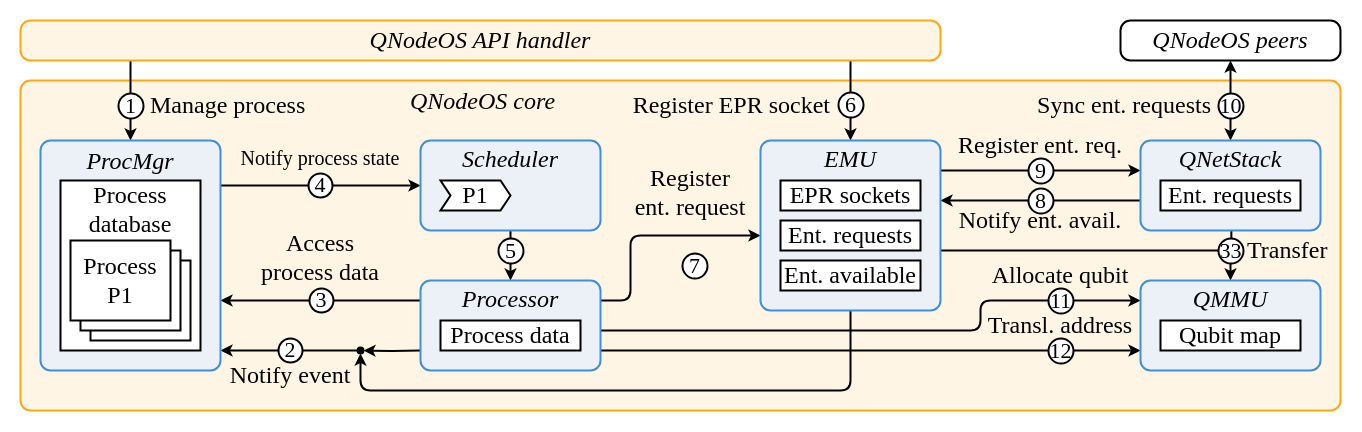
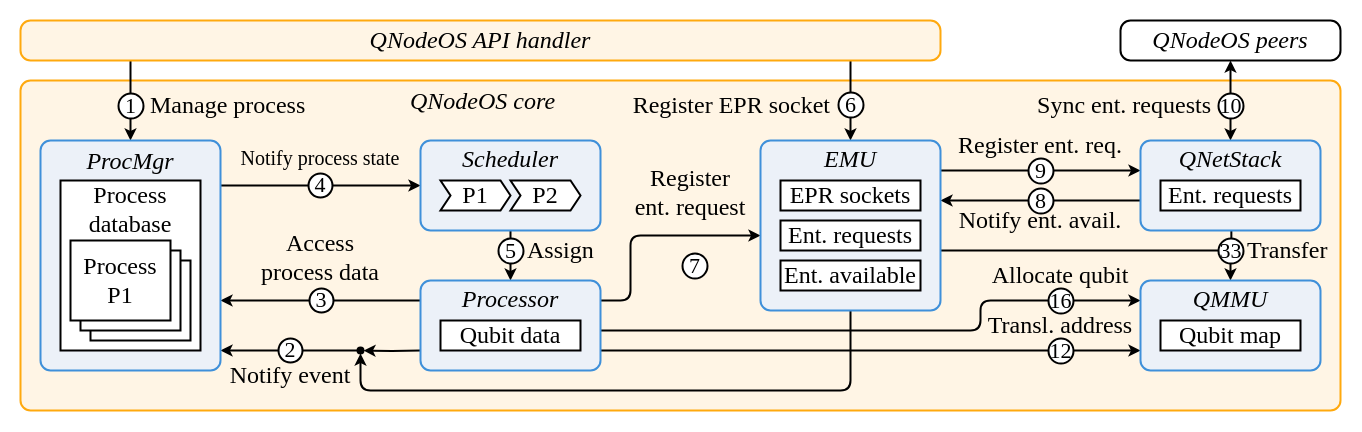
  <mxCell id="0" />
  <mxCell id="1" parent="0" />
  <mxCell id="2" value="QNodeOS core" style="rounded=1;whiteSpace=wrap;html=1;strokeWidth=2;fontFamily=Times New Roman;fontSize=24;align=center;verticalAlign=top;spacingRight=395;spacingLeft=0;spacingTop=2;spacing=0;absoluteArcSize=1;arcSize=20;fontStyle=2;fillColor=#FFF5E5;strokeColor=#FFA90E;" parent="1" vertex="1"><mxGeometry x="20" y="80" width="1320" height="330" as="geometry" /></mxCell>
  <mxCell id="3" value="" style="endArrow=classic;html=1;strokeWidth=2;arcSize=20;" parent="1" edge="1"><mxGeometry width="50" height="50" relative="1" as="geometry"><mxPoint x="600" y="330" as="sourcePoint" /><mxPoint x="1140" y="300" as="targetPoint" /><Array as="points"><mxPoint x="980" y="330" /><mxPoint x="980" y="300" /></Array></mxGeometry></mxCell>
  <mxCell id="4" style="edgeStyle=orthogonalEdgeStyle;rounded=0;orthogonalLoop=1;jettySize=auto;html=1;entryX=0;entryY=0.5;entryDx=0;entryDy=0;strokeWidth=2;fontSize=20;arcSize=40;" parent="1" edge="1"><mxGeometry relative="1" as="geometry"><mxPoint x="220" y="185" as="sourcePoint" /><mxPoint x="420" y="185" as="targetPoint" /></mxGeometry></mxCell>
  <mxCell id="5" style="edgeStyle=orthogonalEdgeStyle;rounded=0;orthogonalLoop=1;jettySize=auto;html=1;entryX=0;entryY=0.5;entryDx=0;entryDy=0;strokeWidth=2;fontSize=20;arcSize=40;" parent="1" edge="1"><mxGeometry relative="1" as="geometry"><mxPoint x="420" y="300" as="sourcePoint" /><mxPoint x="220" y="300" as="targetPoint" /></mxGeometry></mxCell>
  <mxCell id="6" style="edgeStyle=orthogonalEdgeStyle;rounded=0;orthogonalLoop=1;jettySize=auto;html=1;entryX=0;entryY=0.5;entryDx=0;entryDy=0;strokeWidth=2;fontSize=20;exitX=0;exitY=0.5;exitDx=0;exitDy=0;arcSize=40;" parent="1" source="26" edge="1"><mxGeometry relative="1" as="geometry"><mxPoint x="350" y="350" as="sourcePoint" /><mxPoint x="220" y="350" as="targetPoint" /></mxGeometry></mxCell>
  <mxCell id="7" style="edgeStyle=orthogonalEdgeStyle;rounded=0;orthogonalLoop=1;jettySize=auto;html=1;strokeWidth=2;fontSize=20;arcSize=40;" parent="1" edge="1"><mxGeometry relative="1" as="geometry"><mxPoint x="600" y="350" as="sourcePoint" /><mxPoint x="1140" y="350" as="targetPoint" /></mxGeometry></mxCell>
  <mxCell id="8" style="edgeStyle=orthogonalEdgeStyle;rounded=1;orthogonalLoop=1;jettySize=auto;html=1;exitX=0.5;exitY=1;exitDx=0;exitDy=0;entryX=0.5;entryY=1;entryDx=0;entryDy=0;endArrow=classic;endFill=1;strokeWidth=2;arcSize=20;" parent="1" source="55" target="26" edge="1"><mxGeometry relative="1" as="geometry"><Array as="points"><mxPoint x="850" y="390" /><mxPoint x="360" y="390" /></Array></mxGeometry></mxCell>
  <mxCell id="9" style="edgeStyle=orthogonalEdgeStyle;rounded=0;orthogonalLoop=1;jettySize=auto;html=1;entryX=0;entryY=0.5;entryDx=0;entryDy=0;strokeWidth=2;fontSize=20;arcSize=40;" parent="1" edge="1"><mxGeometry relative="1" as="geometry"><mxPoint x="940" y="170" as="sourcePoint" /><mxPoint x="1140" y="170" as="targetPoint" /></mxGeometry></mxCell>
  <mxCell id="10" style="edgeStyle=orthogonalEdgeStyle;rounded=0;orthogonalLoop=1;jettySize=auto;html=1;entryX=0;entryY=0.5;entryDx=0;entryDy=0;strokeWidth=2;fontSize=20;arcSize=40;" parent="1" edge="1"><mxGeometry relative="1" as="geometry"><mxPoint x="1140" y="200" as="sourcePoint" /><mxPoint x="940" y="200" as="targetPoint" /></mxGeometry></mxCell>
  <mxCell id="11" style="edgeStyle=orthogonalEdgeStyle;rounded=1;orthogonalLoop=1;jettySize=auto;html=1;exitX=0.5;exitY=1;exitDx=0;exitDy=0;strokeColor=#000000;strokeWidth=2;fontSize=20;fontColor=#000000;arcSize=20;" parent="1" edge="1"><mxGeometry relative="1" as="geometry"><mxPoint x="600" y="300" as="sourcePoint" /><mxPoint x="760" y="235" as="targetPoint" /><Array as="points"><mxPoint x="630" y="300" /><mxPoint x="630" y="235" /></Array></mxGeometry></mxCell>
  <mxCell id="12" style="edgeStyle=orthogonalEdgeStyle;rounded=1;orthogonalLoop=1;jettySize=auto;html=1;entryX=0.5;entryY=0;entryDx=0;entryDy=0;strokeColor=#000000;strokeWidth=2;fontSize=20;fontColor=#000000;arcSize=20;" parent="1" edge="1"><mxGeometry relative="1" as="geometry"><mxPoint x="940" y="250" as="sourcePoint" /><mxPoint x="1230" y="280" as="targetPoint" /><Array as="points"><mxPoint x="960" y="250" /><mxPoint x="1230" y="250" /></Array></mxGeometry></mxCell>
  <mxCell id="13" style="edgeStyle=orthogonalEdgeStyle;rounded=0;orthogonalLoop=1;jettySize=auto;html=1;strokeWidth=2;fontSize=20;entryX=1;entryY=0.5;entryDx=0;entryDy=0;arcSize=40;" parent="1" target="26" edge="1"><mxGeometry relative="1" as="geometry"><mxPoint x="420" y="350" as="sourcePoint" /><mxPoint x="370" y="350" as="targetPoint" /></mxGeometry></mxCell>
  <mxCell id="14" style="edgeStyle=orthogonalEdgeStyle;rounded=0;orthogonalLoop=1;jettySize=auto;html=1;entryX=0.5;entryY=0;entryDx=0;entryDy=0;strokeColor=#000000;strokeWidth=2;fontSize=20;fontColor=#000000;arcSize=40;" parent="1" edge="1"><mxGeometry relative="1" as="geometry"><mxPoint x="130" y="60" as="sourcePoint" /><mxPoint x="130" y="140" as="targetPoint" /><Array as="points"><mxPoint x="130" y="130" /><mxPoint x="130" y="130" /></Array></mxGeometry></mxCell>
  <mxCell id="15" style="edgeStyle=orthogonalEdgeStyle;rounded=0;orthogonalLoop=1;jettySize=auto;html=1;entryX=0.5;entryY=0;entryDx=0;entryDy=0;strokeColor=#000000;strokeWidth=2;fontSize=20;fontColor=#000000;arcSize=40;" parent="1" edge="1"><mxGeometry relative="1" as="geometry"><mxPoint x="850" y="60" as="sourcePoint" /><mxPoint x="850" y="140" as="targetPoint" /><Array as="points"><mxPoint x="850" y="130" /><mxPoint x="850" y="130" /></Array></mxGeometry></mxCell>
  <mxCell id="16" style="edgeStyle=orthogonalEdgeStyle;rounded=0;orthogonalLoop=1;jettySize=auto;html=1;entryX=0.5;entryY=0;entryDx=0;entryDy=0;strokeColor=#000000;strokeWidth=2;fontSize=20;fontColor=#000000;startArrow=classic;startFill=1;arcSize=40;" parent="1" edge="1"><mxGeometry relative="1" as="geometry"><mxPoint x="1230" y="60" as="sourcePoint" /><mxPoint x="1230" y="140" as="targetPoint" /><Array as="points"><mxPoint x="1230" y="130" /><mxPoint x="1230" y="130" /></Array></mxGeometry></mxCell>
  <mxCell id="17" style="edgeStyle=orthogonalEdgeStyle;rounded=0;orthogonalLoop=1;jettySize=auto;html=1;entryX=0.5;entryY=0;entryDx=0;entryDy=0;strokeColor=#000000;strokeWidth=2;fontSize=20;fontColor=#000000;" parent="1" edge="1"><mxGeometry relative="1" as="geometry"><mxPoint x="510" y="230" as="sourcePoint" /><mxPoint x="510" y="280" as="targetPoint" /><Array as="points"><mxPoint x="510" y="270" /><mxPoint x="510" y="270" /></Array></mxGeometry></mxCell>
+ <mxCell id="18" value="Assign" style="text;html=1;strokeColor=none;fillColor=none;align=left;verticalAlign=middle;whiteSpace=wrap;rounded=0;fontSize=24;fontColor=#000000;fontFamily=Times New Roman;" parent="1" vertex="1"><mxGeometry x="525" y="230" width="75" height="40" as="geometry" /></mxCell>
  <mxCell id="19" value="Notify process state" style="text;html=1;strokeColor=none;fillColor=none;align=center;verticalAlign=middle;whiteSpace=wrap;rounded=0;fontSize=20;fontColor=#000000;fontFamily=Times New Roman;spacing=0;" parent="1" vertex="1"><mxGeometry x="220" y="137" width="200" height="40" as="geometry" /></mxCell>
  <mxCell id="20" value="Access process data" style="text;html=1;strokeColor=none;fillColor=none;align=center;verticalAlign=middle;whiteSpace=wrap;rounded=0;fontSize=24;fontColor=#000000;fontFamily=Times New Roman;spacing=0;" parent="1" vertex="1"><mxGeometry x="250" y="224" width="140" height="65" as="geometry" /></mxCell>
  <mxCell id="21" value="Notify event" style="text;html=1;strokeColor=none;fillColor=none;align=center;verticalAlign=middle;whiteSpace=wrap;rounded=0;fontSize=24;fontColor=#000000;fontFamily=Times New Roman;spacing=0;" parent="1" vertex="1"><mxGeometry x="220" y="357" width="140" height="35" as="geometry" /></mxCell>
  <mxCell id="22" value="Register&lt;br style=&quot;font-size: 24px;&quot;&gt;ent. request" style="text;html=1;strokeColor=none;fillColor=none;align=center;verticalAlign=middle;whiteSpace=wrap;rounded=0;fontSize=24;fontColor=#000000;fontFamily=Times New Roman;spacing=0;" parent="1" vertex="1"><mxGeometry x="630" y="167" width="120" height="50" as="geometry" /></mxCell>
  <mxCell id="23" value="Register ent. req." style="text;html=1;strokeColor=none;fillColor=none;align=center;verticalAlign=middle;whiteSpace=wrap;rounded=0;fontSize=24;fontColor=#000000;fontFamily=Times New Roman;spacing=0;" parent="1" vertex="1"><mxGeometry x="940" y="135" width="200" height="20" as="geometry" /></mxCell>
  <mxCell id="24" value="Notify ent. avail." style="text;html=1;strokeColor=none;fillColor=none;align=center;verticalAlign=middle;whiteSpace=wrap;rounded=0;fontSize=24;fontColor=#000000;fontFamily=Times New Roman;spacing=0;" parent="1" vertex="1"><mxGeometry x="940" y="200" width="200" height="40" as="geometry" /></mxCell>
  <mxCell id="25" value="Transfer" style="text;html=1;strokeColor=none;fillColor=none;align=left;verticalAlign=middle;whiteSpace=wrap;rounded=0;fontSize=24;fontColor=#000000;fontFamily=Times New Roman;" parent="1" vertex="1"><mxGeometry x="1245" y="230" width="75" height="40" as="geometry" /></mxCell>
  <mxCell id="26" value="" style="ellipse;whiteSpace=wrap;html=1;align=left;strokeWidth=2;fillColor=#000000;" parent="1" vertex="1"><mxGeometry x="357" y="347" width="6" height="6" as="geometry" /></mxCell>
  <mxCell id="27" value="Manage process" style="text;html=1;strokeColor=none;fillColor=none;align=left;verticalAlign=middle;whiteSpace=wrap;rounded=0;fontSize=24;fontColor=#000000;fontFamily=Times New Roman;" parent="1" vertex="1"><mxGeometry x="148" y="90" width="175" height="30" as="geometry" /></mxCell>
  <mxCell id="28" value="Register EPR socket" style="text;html=1;strokeColor=none;fillColor=none;align=right;verticalAlign=middle;whiteSpace=wrap;rounded=0;fontSize=24;fontColor=#000000;fontFamily=Times New Roman;" parent="1" vertex="1"><mxGeometry x="627" y="90" width="205" height="30" as="geometry" /></mxCell>
  <mxCell id="29" value="6" style="ellipse;whiteSpace=wrap;html=1;aspect=fixed;align=center;strokeWidth=2;spacing=0;fontFamily=Times New Roman;fontSize=22;fontStyle=0" parent="1" vertex="1"><mxGeometry x="838" y="92" width="25" height="25" as="geometry" /></mxCell>
  <mxCell id="30" value="4" style="ellipse;whiteSpace=wrap;html=1;aspect=fixed;align=center;strokeWidth=2;spacing=0;fontFamily=Times New Roman;fontSize=22;fontStyle=0" parent="1" vertex="1"><mxGeometry x="308" y="173" width="24" height="24" as="geometry" /></mxCell>
  <mxCell id="31" value="5" style="ellipse;whiteSpace=wrap;html=1;aspect=fixed;align=center;strokeWidth=2;spacing=0;fontFamily=Times New Roman;fontSize=22;fontStyle=0" parent="1" vertex="1"><mxGeometry x="498" y="238" width="25" height="25" as="geometry" /></mxCell>
  <mxCell id="32" value="3" style="ellipse;whiteSpace=wrap;html=1;aspect=fixed;align=center;strokeWidth=2;spacing=0;fontFamily=Times New Roman;fontSize=22;fontStyle=0" parent="1" vertex="1"><mxGeometry x="309" y="288" width="24" height="24" as="geometry" /></mxCell>
  <mxCell id="33" value="7" style="ellipse;whiteSpace=wrap;html=1;aspect=fixed;align=center;strokeWidth=2;spacing=0;fontFamily=Times New Roman;fontSize=22;fontStyle=0" parent="1" vertex="1"><mxGeometry x="682" y="253" width="25" height="25" as="geometry" /></mxCell>
  <mxCell id="34" value="2" style="ellipse;whiteSpace=wrap;html=1;aspect=fixed;align=center;strokeWidth=2;spacing=0;fontFamily=Times New Roman;fontSize=22;fontStyle=0" parent="1" vertex="1"><mxGeometry x="278" y="338" width="24" height="24" as="geometry" /></mxCell>
  <mxCell id="35" value="9" style="ellipse;whiteSpace=wrap;html=1;aspect=fixed;align=center;strokeWidth=2;spacing=0;fontFamily=Times New Roman;fontSize=22;fontStyle=0" parent="1" vertex="1"><mxGeometry x="1028" y="158" width="25" height="25" as="geometry" /></mxCell>
  <mxCell id="36" value="12" style="ellipse;whiteSpace=wrap;html=1;aspect=fixed;align=center;strokeWidth=2;spacing=0;fontFamily=Times New Roman;fontSize=22;fontStyle=0" parent="1" vertex="1"><mxGeometry x="1048" y="338" width="25" height="25" as="geometry" /></mxCell>
  <mxCell id="37" value="8" style="ellipse;whiteSpace=wrap;html=1;aspect=fixed;align=center;strokeWidth=2;spacing=0;fontFamily=Times New Roman;fontSize=22;fontStyle=0" parent="1" vertex="1"><mxGeometry x="1028" y="188" width="25" height="25" as="geometry" /></mxCell>
  <mxCell id="38" value="" style="endArrow=none;html=1;rounded=0;fontSize=22;strokeWidth=2;" edge="1" parent="1"><mxGeometry width="50" height="50" relative="1" as="geometry"><mxPoint x="1230.86" y="230.5" as="sourcePoint" /><mxPoint x="1230.86" y="240.5" as="targetPoint" /></mxGeometry></mxCell>
  <mxCell id="39" value="33" style="ellipse;whiteSpace=wrap;html=1;aspect=fixed;align=center;strokeWidth=2;spacing=0;fontFamily=Times New Roman;fontSize=22;fontStyle=0" parent="1" vertex="1"><mxGeometry x="1218" y="238" width="25" height="25" as="geometry" /></mxCell>
  <mxCell id="40" value="1" style="ellipse;whiteSpace=wrap;html=1;aspect=fixed;align=center;strokeWidth=2;spacing=0;fontFamily=Times New Roman;fontSize=22;fontStyle=0" parent="1" vertex="1"><mxGeometry x="118" y="93" width="25" height="25" as="geometry" /></mxCell>
  <mxCell id="41" value="ProcMgr" style="rounded=1;whiteSpace=wrap;html=1;strokeWidth=2;fontFamily=Times New Roman;fontSize=24;align=center;verticalAlign=top;spacingRight=0;spacingLeft=0;spacingTop=2;spacing=0;absoluteArcSize=1;arcSize=20;fontStyle=2;fillColor=#ECF1F8;strokeColor=#3F90DA;" parent="1" vertex="1"><mxGeometry x="40" y="140" width="180" height="230" as="geometry" /></mxCell>
  <mxCell id="42" value="Process&lt;br style=&quot;font-size: 24px;&quot;&gt;database" style="rounded=0;whiteSpace=wrap;html=1;strokeWidth=2;fontFamily=Times New Roman;fontSize=24;align=center;verticalAlign=top;spacingRight=0;spacingLeft=0;spacingTop=-4;spacing=0;" parent="1" vertex="1"><mxGeometry x="60" y="180" width="140" height="170" as="geometry" /></mxCell>
  <mxCell id="43" value="P1" style="rounded=0;whiteSpace=wrap;html=1;strokeWidth=2;fontFamily=Times New Roman;fontSize=20;align=center;" parent="1" vertex="1"><mxGeometry x="90" y="260" width="100" height="80" as="geometry" /></mxCell>
  <mxCell id="44" value="P1" style="rounded=0;whiteSpace=wrap;html=1;strokeWidth=2;fontFamily=Times New Roman;fontSize=20;align=center;" parent="1" vertex="1"><mxGeometry x="80" y="250" width="100" height="80" as="geometry" /></mxCell>
  <mxCell id="45" value="Process&lt;br style=&quot;font-size: 24px;&quot;&gt;P1" style="rounded=0;whiteSpace=wrap;html=1;strokeWidth=2;fontFamily=Times New Roman;fontSize=24;align=center;" parent="1" vertex="1"><mxGeometry x="70" y="240" width="100" height="80" as="geometry" /></mxCell>
  <mxCell id="46" value="Sync ent. requests" style="text;html=1;strokeColor=none;fillColor=none;align=right;verticalAlign=middle;whiteSpace=wrap;rounded=0;fontSize=24;fontColor=#000000;fontFamily=Times New Roman;" parent="1" vertex="1"><mxGeometry x="1008" y="90" width="205" height="30" as="geometry" /></mxCell>
  <mxCell id="47" value="10" style="ellipse;whiteSpace=wrap;html=1;aspect=fixed;align=center;strokeWidth=2;spacing=0;fontFamily=Times New Roman;fontSize=22;fontStyle=0" parent="1" vertex="1"><mxGeometry x="1218" y="93" width="25" height="25" as="geometry" /></mxCell>
  <mxCell id="48" value="Allocate qubit" style="text;html=1;strokeColor=none;fillColor=none;align=center;verticalAlign=middle;whiteSpace=wrap;rounded=0;fontSize=24;fontColor=#000000;fontFamily=Times New Roman;spacing=0;" parent="1" vertex="1"><mxGeometry x="980" y="255" width="160" height="40" as="geometry" /></mxCell>
  <mxCell id="49" value="Transl. address" style="text;html=1;strokeColor=none;fillColor=none;align=center;verticalAlign=middle;whiteSpace=wrap;rounded=0;fontSize=24;fontColor=#000000;fontFamily=Times New Roman;spacing=0;" parent="1" vertex="1"><mxGeometry x="980" y="305" width="160" height="40" as="geometry" /></mxCell>
- <mxCell id="50" value="11" style="ellipse;whiteSpace=wrap;html=1;aspect=fixed;align=center;strokeWidth=2;spacing=0;fontFamily=Times New Roman;fontSize=22;fontStyle=0" parent="1" vertex="1"><mxGeometry x="1048" y="288" width="25" height="25" as="geometry" /></mxCell>
+ <mxCell id="50" value="16" style="ellipse;whiteSpace=wrap;html=1;aspect=fixed;align=center;strokeWidth=2;spacing=0;fontFamily=Times New Roman;fontSize=22;fontStyle=0" parent="1" vertex="1"><mxGeometry x="1048" y="288" width="25" height="25" as="geometry" /></mxCell>
  <mxCell id="51" value="QMMU" style="rounded=1;whiteSpace=wrap;html=1;strokeWidth=2;fontFamily=Times New Roman;fontSize=24;align=center;verticalAlign=top;spacingRight=0;spacingLeft=0;spacingTop=0;spacing=0;absoluteArcSize=1;arcSize=20;fontStyle=2;fillColor=#ECF1F8;strokeColor=#3F90DA;" parent="1" vertex="1"><mxGeometry x="1140" y="280" width="180" height="90" as="geometry" /></mxCell>
  <mxCell id="52" value="Qubit map" style="rounded=0;whiteSpace=wrap;html=1;strokeWidth=2;fontFamily=Times New Roman;fontSize=24;align=center;verticalAlign=middle;spacingRight=0;spacingLeft=0;spacingTop=0;spacing=0;" parent="1" vertex="1"><mxGeometry x="1160" y="320" width="140" height="30" as="geometry" /></mxCell>
  <mxCell id="53" value="QNetStack" style="rounded=1;whiteSpace=wrap;html=1;strokeWidth=2;fontFamily=Times New Roman;fontSize=24;align=center;verticalAlign=top;spacingRight=0;spacingLeft=0;spacingTop=0;spacing=0;absoluteArcSize=1;arcSize=20;fontStyle=2;fillColor=#ECF1F8;strokeColor=#3F90DA;" parent="1" vertex="1"><mxGeometry x="1140" y="140" width="180" height="90" as="geometry" /></mxCell>
  <mxCell id="54" value="Ent. requests" style="rounded=0;whiteSpace=wrap;html=1;strokeWidth=2;fontFamily=Times New Roman;fontSize=24;align=center;verticalAlign=middle;spacingRight=0;spacingLeft=0;spacingTop=0;spacing=0;" parent="1" vertex="1"><mxGeometry x="1160" y="180" width="140" height="30" as="geometry" /></mxCell>
  <mxCell id="55" value="EMU" style="rounded=1;whiteSpace=wrap;html=1;strokeWidth=2;fontFamily=Times New Roman;fontSize=24;align=center;verticalAlign=top;spacingRight=0;spacingLeft=0;spacingTop=0;spacing=0;absoluteArcSize=1;arcSize=20;fontStyle=2;fillColor=#ECF1F8;strokeColor=#3F90DA;" parent="1" vertex="1"><mxGeometry x="760" y="140" width="180" height="170" as="geometry" /></mxCell>
  <mxCell id="56" value="EPR sockets" style="rounded=0;whiteSpace=wrap;html=1;strokeWidth=2;fontFamily=Times New Roman;fontSize=24;align=center;verticalAlign=middle;spacingRight=0;spacingLeft=0;spacingTop=0;spacing=0;" parent="1" vertex="1"><mxGeometry x="780" y="180" width="140" height="30" as="geometry" /></mxCell>
  <mxCell id="57" value="Ent. requests" style="rounded=0;whiteSpace=wrap;html=1;strokeWidth=2;fontFamily=Times New Roman;fontSize=24;align=center;verticalAlign=middle;spacingRight=0;spacingLeft=0;spacingTop=0;spacing=0;" parent="1" vertex="1"><mxGeometry x="780" y="220" width="140" height="30" as="geometry" /></mxCell>
  <mxCell id="58" value="Ent. available" style="rounded=0;whiteSpace=wrap;html=1;strokeWidth=2;fontFamily=Times New Roman;fontSize=24;align=center;verticalAlign=middle;spacingRight=0;spacingLeft=0;spacingTop=0;spacing=0;" parent="1" vertex="1"><mxGeometry x="780" y="260" width="140" height="30" as="geometry" /></mxCell>
  <mxCell id="59" value="Scheduler" style="rounded=1;whiteSpace=wrap;html=1;strokeWidth=2;fontFamily=Times New Roman;fontSize=24;align=center;verticalAlign=top;spacingRight=0;spacingLeft=0;spacingTop=0;spacing=0;absoluteArcSize=1;arcSize=20;fontStyle=2;fillColor=#ECF1F8;strokeColor=#3F90DA;" parent="1" vertex="1"><mxGeometry x="420" y="140" width="180" height="90" as="geometry" /></mxCell>
  <mxCell id="60" value="Processor" style="rounded=1;whiteSpace=wrap;html=1;strokeWidth=2;fontFamily=Times New Roman;fontSize=24;align=center;verticalAlign=top;spacingRight=0;spacingLeft=0;spacingTop=0;spacing=0;absoluteArcSize=1;arcSize=20;fontStyle=2;fillColor=#ECF1F8;strokeColor=#3F90DA;" parent="1" vertex="1"><mxGeometry x="420" y="280" width="180" height="90" as="geometry" /></mxCell>
- <mxCell id="61" value="Process data" style="rounded=0;whiteSpace=wrap;html=1;strokeWidth=2;fontFamily=Times New Roman;fontSize=24;align=center;verticalAlign=middle;spacingRight=0;spacingLeft=0;spacingTop=0;spacing=0;" parent="1" vertex="1"><mxGeometry x="440" y="320" width="140" height="30" as="geometry" /></mxCell>
+ <mxCell id="61" value="Qubit data" style="rounded=0;whiteSpace=wrap;html=1;strokeWidth=2;fontFamily=Times New Roman;fontSize=24;align=center;verticalAlign=middle;spacingRight=0;spacingLeft=0;spacingTop=0;spacing=0;" parent="1" vertex="1"><mxGeometry x="440" y="320" width="140" height="30" as="geometry" /></mxCell>
  <mxCell id="62" value="QNodeOS API handler" style="rounded=1;whiteSpace=wrap;html=1;strokeWidth=2;fontFamily=Times New Roman;fontSize=24;align=center;verticalAlign=middle;spacingRight=0;spacingLeft=0;spacingTop=0;spacing=0;absoluteArcSize=1;arcSize=20;fontStyle=2;fillColor=#FFF5E5;strokeColor=#FFA90E;" parent="1" vertex="1"><mxGeometry x="20" y="20" width="920" height="40" as="geometry" /></mxCell>
  <mxCell id="63" value="QNodeOS peers" style="rounded=1;whiteSpace=wrap;html=1;strokeWidth=2;fontFamily=Times New Roman;fontSize=24;align=center;verticalAlign=middle;spacingRight=0;spacingLeft=0;spacingTop=0;spacing=0;absoluteArcSize=1;arcSize=20;fontStyle=2;" parent="1" vertex="1"><mxGeometry x="1120" y="20" width="220" height="40" as="geometry" /></mxCell>
  <mxCell id="64" value="P1" style="shape=step;perimeter=stepPerimeter;whiteSpace=wrap;html=1;fixedSize=1;strokeWidth=2;size=10;fontSize=24;fontFamily=Times New Roman;" parent="1" vertex="1"><mxGeometry x="440" y="180" width="70" height="30" as="geometry" /></mxCell>
+ <mxCell id="65" value="P2" style="shape=step;perimeter=stepPerimeter;whiteSpace=wrap;html=1;fixedSize=1;strokeWidth=2;size=10;fontSize=24;fontFamily=Times New Roman;" parent="1" vertex="1"><mxGeometry x="510" y="180" width="70" height="30" as="geometry" /></mxCell>
